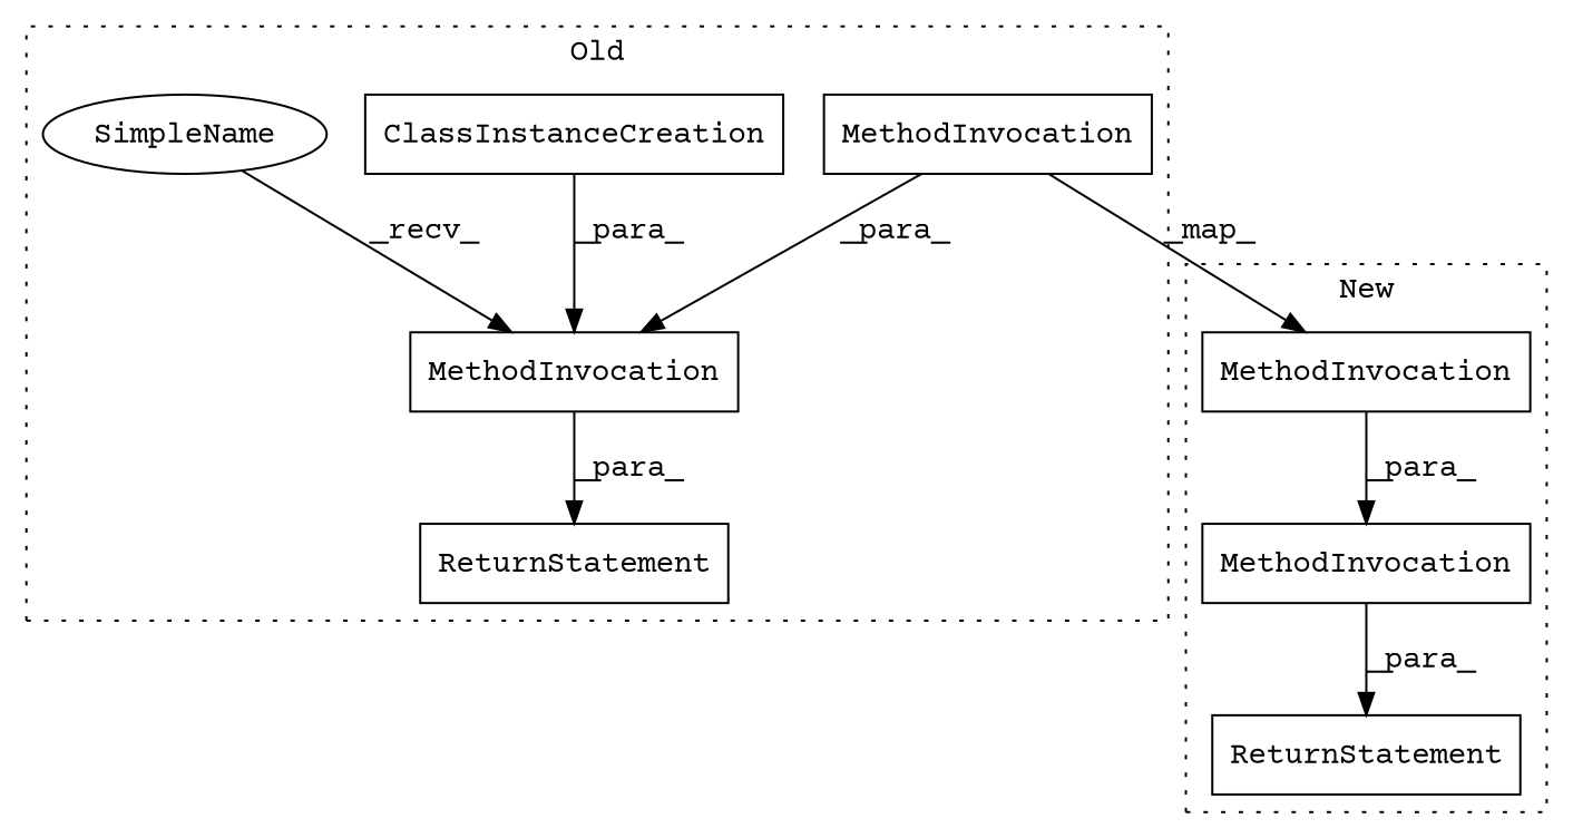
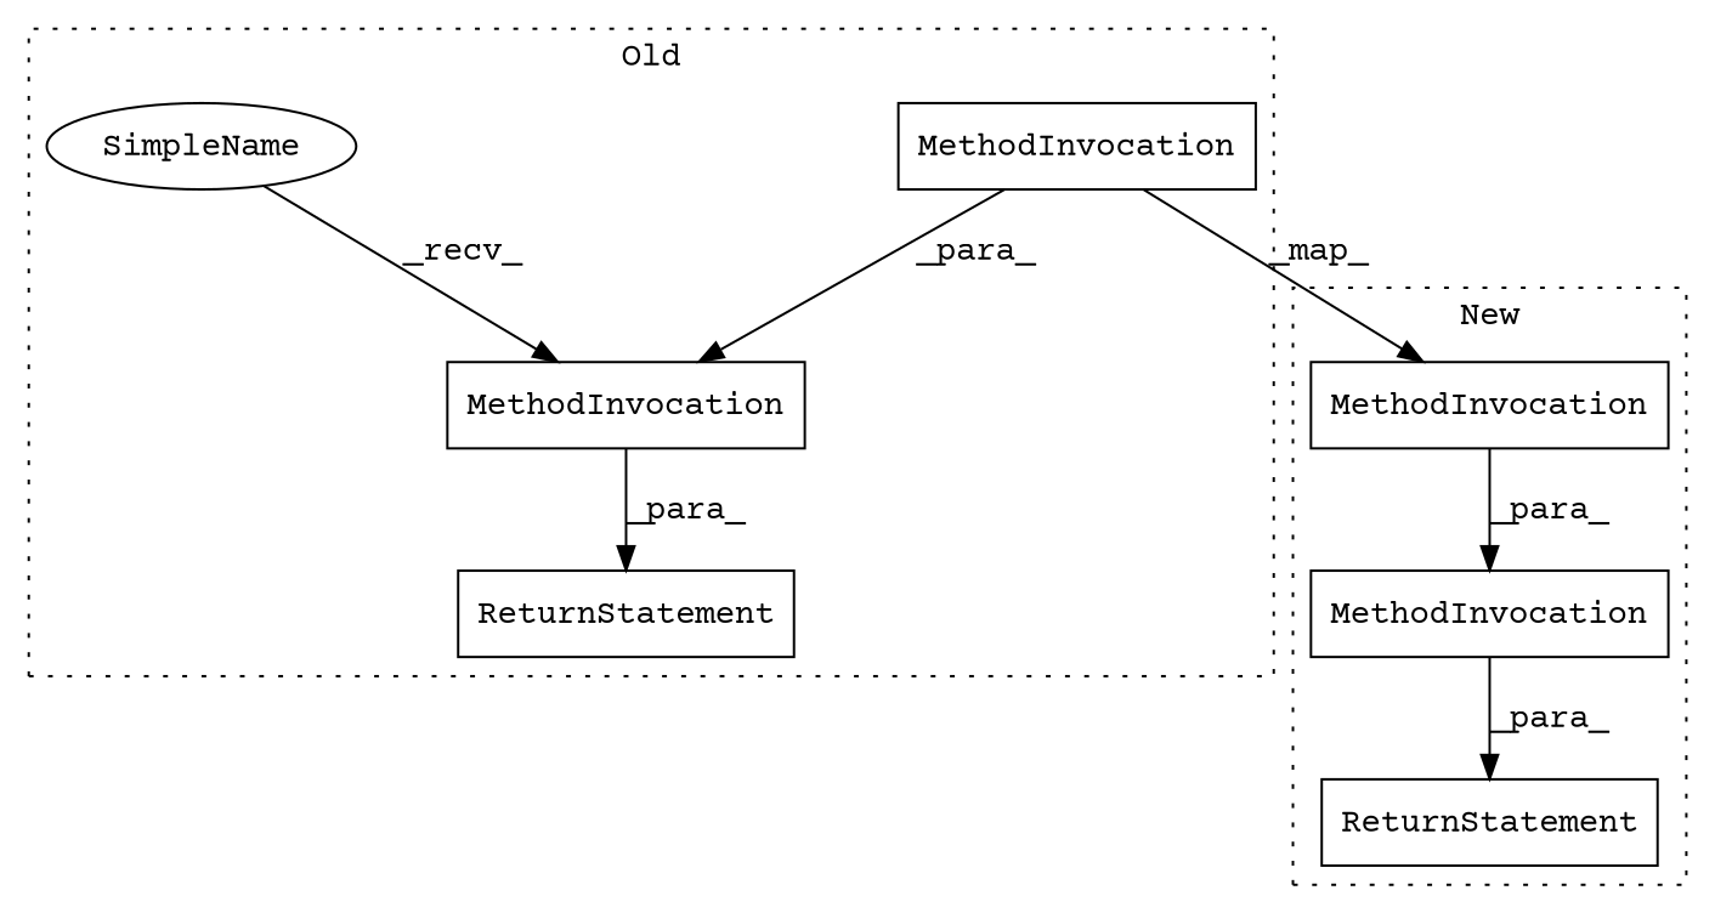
  digraph {
    fontname="Courier Prime"
    node [a=32 l=10 shape=box fontname="Courier Prime"]
    edge [fontname="Courier Prime"]
-   n1 [a=14 l=35 label=ClassInstanceCreation s=66665]
    n2 [label=MethodInvocation s=66643]
    n3 [l="10,1" label=MethodInvocation s="66612,66826"]
    n4 [a=41 l=7 label=ReturnStatement s=66595]
    n5 [a=42 l=9 label=SimpleName s=66602 shape=ellipse]
    n6 [l="12,1" label=MethodInvocation s="66061,66104"]
    n7 [label=MethodInvocation s=66094]
    n8 [a=41 l=7 label=ReturnStatement s=66049]
    subgraph cluster_1 {
      label=Old
      style=dotted
-     n1
      n2
      n3
      n4
      n5
    }
    subgraph cluster_2 {
      label=New
      style=dotted
      n6
      n7
      n8
    }
-   n1 -> n3 [label=_para_]
    n2 -> n3 [label=_para_]
    n2 -> n7 [label=_map_]
    n3 -> n4 [label=_para_]
    n5 -> n3 [label=_recv_]
    n6 -> n8 [label=_para_]
    n7 -> n6 [label=_para_]
  }
